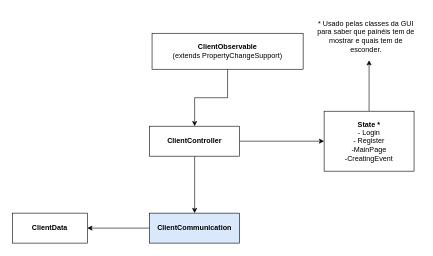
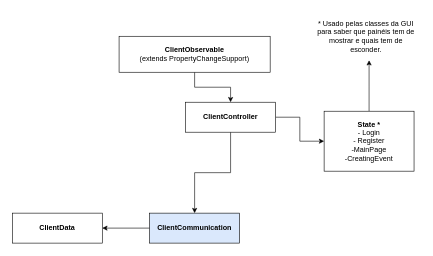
  <mxCell id="0" />
  <mxCell id="1" parent="0" />
  <mxCell id="2" style="edgeStyle=orthogonalEdgeStyle;rounded=0;orthogonalLoop=1;jettySize=auto;html=1;exitX=0.5;exitY=1;exitDx=0;exitDy=0;entryX=0.5;entryY=0;entryDx=0;entryDy=0;" parent="1" source="3" target="6" edge="1"><mxGeometry relative="1" as="geometry" /></mxCell>
- <mxCell id="3" value="&lt;b&gt;ClientObservable&lt;/b&gt;&lt;br&gt;(extends PropertyChangeSupport)" style="rounded=0;whiteSpace=wrap;html=1;" parent="1" vertex="1"><mxGeometry x="253" y="55" width="252" height="60" as="geometry" /></mxCell>
+ <mxCell id="3" value="&lt;b&gt;ClientObservable&lt;/b&gt;&lt;br&gt;(extends PropertyChangeSupport)" style="rounded=0;whiteSpace=wrap;html=1;" parent="1" vertex="1"><mxGeometry x="198" y="60" width="252" height="60" as="geometry" /></mxCell>
  <mxCell id="4" style="edgeStyle=orthogonalEdgeStyle;rounded=0;orthogonalLoop=1;jettySize=auto;html=1;exitX=0.5;exitY=1;exitDx=0;exitDy=0;entryX=0.5;entryY=0;entryDx=0;entryDy=0;" parent="1" source="6" target="8" edge="1"><mxGeometry relative="1" as="geometry" /></mxCell>
  <mxCell id="5" style="edgeStyle=orthogonalEdgeStyle;rounded=0;orthogonalLoop=1;jettySize=auto;html=1;exitX=1;exitY=0.5;exitDx=0;exitDy=0;entryX=0;entryY=0.5;entryDx=0;entryDy=0;" parent="1" source="6" target="10" edge="1"><mxGeometry relative="1" as="geometry" /></mxCell>
- <mxCell id="6" value="&lt;b&gt;ClientController&lt;/b&gt;" style="rounded=0;whiteSpace=wrap;html=1;" parent="1" vertex="1"><mxGeometry x="249" y="210" width="150" height="50" as="geometry" /></mxCell>
+ <mxCell id="6" value="&lt;b&gt;ClientController&lt;/b&gt;" style="rounded=0;whiteSpace=wrap;html=1;" parent="1" vertex="1"><mxGeometry x="309" y="170" width="150" height="50" as="geometry" /></mxCell>
  <mxCell id="7" style="edgeStyle=orthogonalEdgeStyle;rounded=0;orthogonalLoop=1;jettySize=auto;html=1;exitX=0;exitY=0.5;exitDx=0;exitDy=0;entryX=1;entryY=0.5;entryDx=0;entryDy=0;" parent="1" source="8" target="11" edge="1"><mxGeometry relative="1" as="geometry" /></mxCell>
  <mxCell id="8" value="&lt;b&gt;ClientCommunication&lt;/b&gt;" style="rounded=0;whiteSpace=wrap;html=1;fillColor=#dae8fc;" parent="1" vertex="1"><mxGeometry x="249" y="355" width="150" height="50" as="geometry" /></mxCell>
  <mxCell id="9" style="edgeStyle=orthogonalEdgeStyle;rounded=0;orthogonalLoop=1;jettySize=auto;html=1;exitX=0.5;exitY=0;exitDx=0;exitDy=0;" parent="1" source="10" edge="1"><mxGeometry relative="1" as="geometry"><mxPoint x="615" y="100" as="targetPoint" /></mxGeometry></mxCell>
  <mxCell id="10" value="&lt;b&gt;State *&lt;/b&gt;&lt;br&gt;- Login&lt;br&gt;- Register&lt;br&gt;-MainPage&lt;br&gt;-CreatingEvent" style="rounded=0;whiteSpace=wrap;html=1;" parent="1" vertex="1"><mxGeometry x="540" y="185" width="150" height="100" as="geometry" /></mxCell>
- <mxCell id="11" value="&lt;b&gt;ClientData&lt;br&gt;&lt;/b&gt;" style="rounded=0;whiteSpace=wrap;html=1;" parent="1" vertex="1"><mxGeometry x="20" y="355" width="125" height="50" as="geometry" /></mxCell>
+ <mxCell id="11" value="&lt;b&gt;ClientData&lt;br&gt;&lt;/b&gt;" style="rounded=0;whiteSpace=wrap;html=1;" parent="1" vertex="1"><mxGeometry x="20" y="355" width="150" height="50" as="geometry" /></mxCell>
  <mxCell id="12" value="&lt;br class=&quot;Apple-interchange-newline&quot;&gt;&lt;span style=&quot;text-align: left&quot;&gt;* Usado pelas classes da GUI para saber que painéis tem de mostrar e quais tem de esconder.&lt;/span&gt;" style="text;html=1;strokeColor=none;fillColor=none;align=center;verticalAlign=middle;whiteSpace=wrap;rounded=0;shadow=0;" parent="1" vertex="1"><mxGeometry x="520" y="20" width="180" height="65" as="geometry" /></mxCell>
